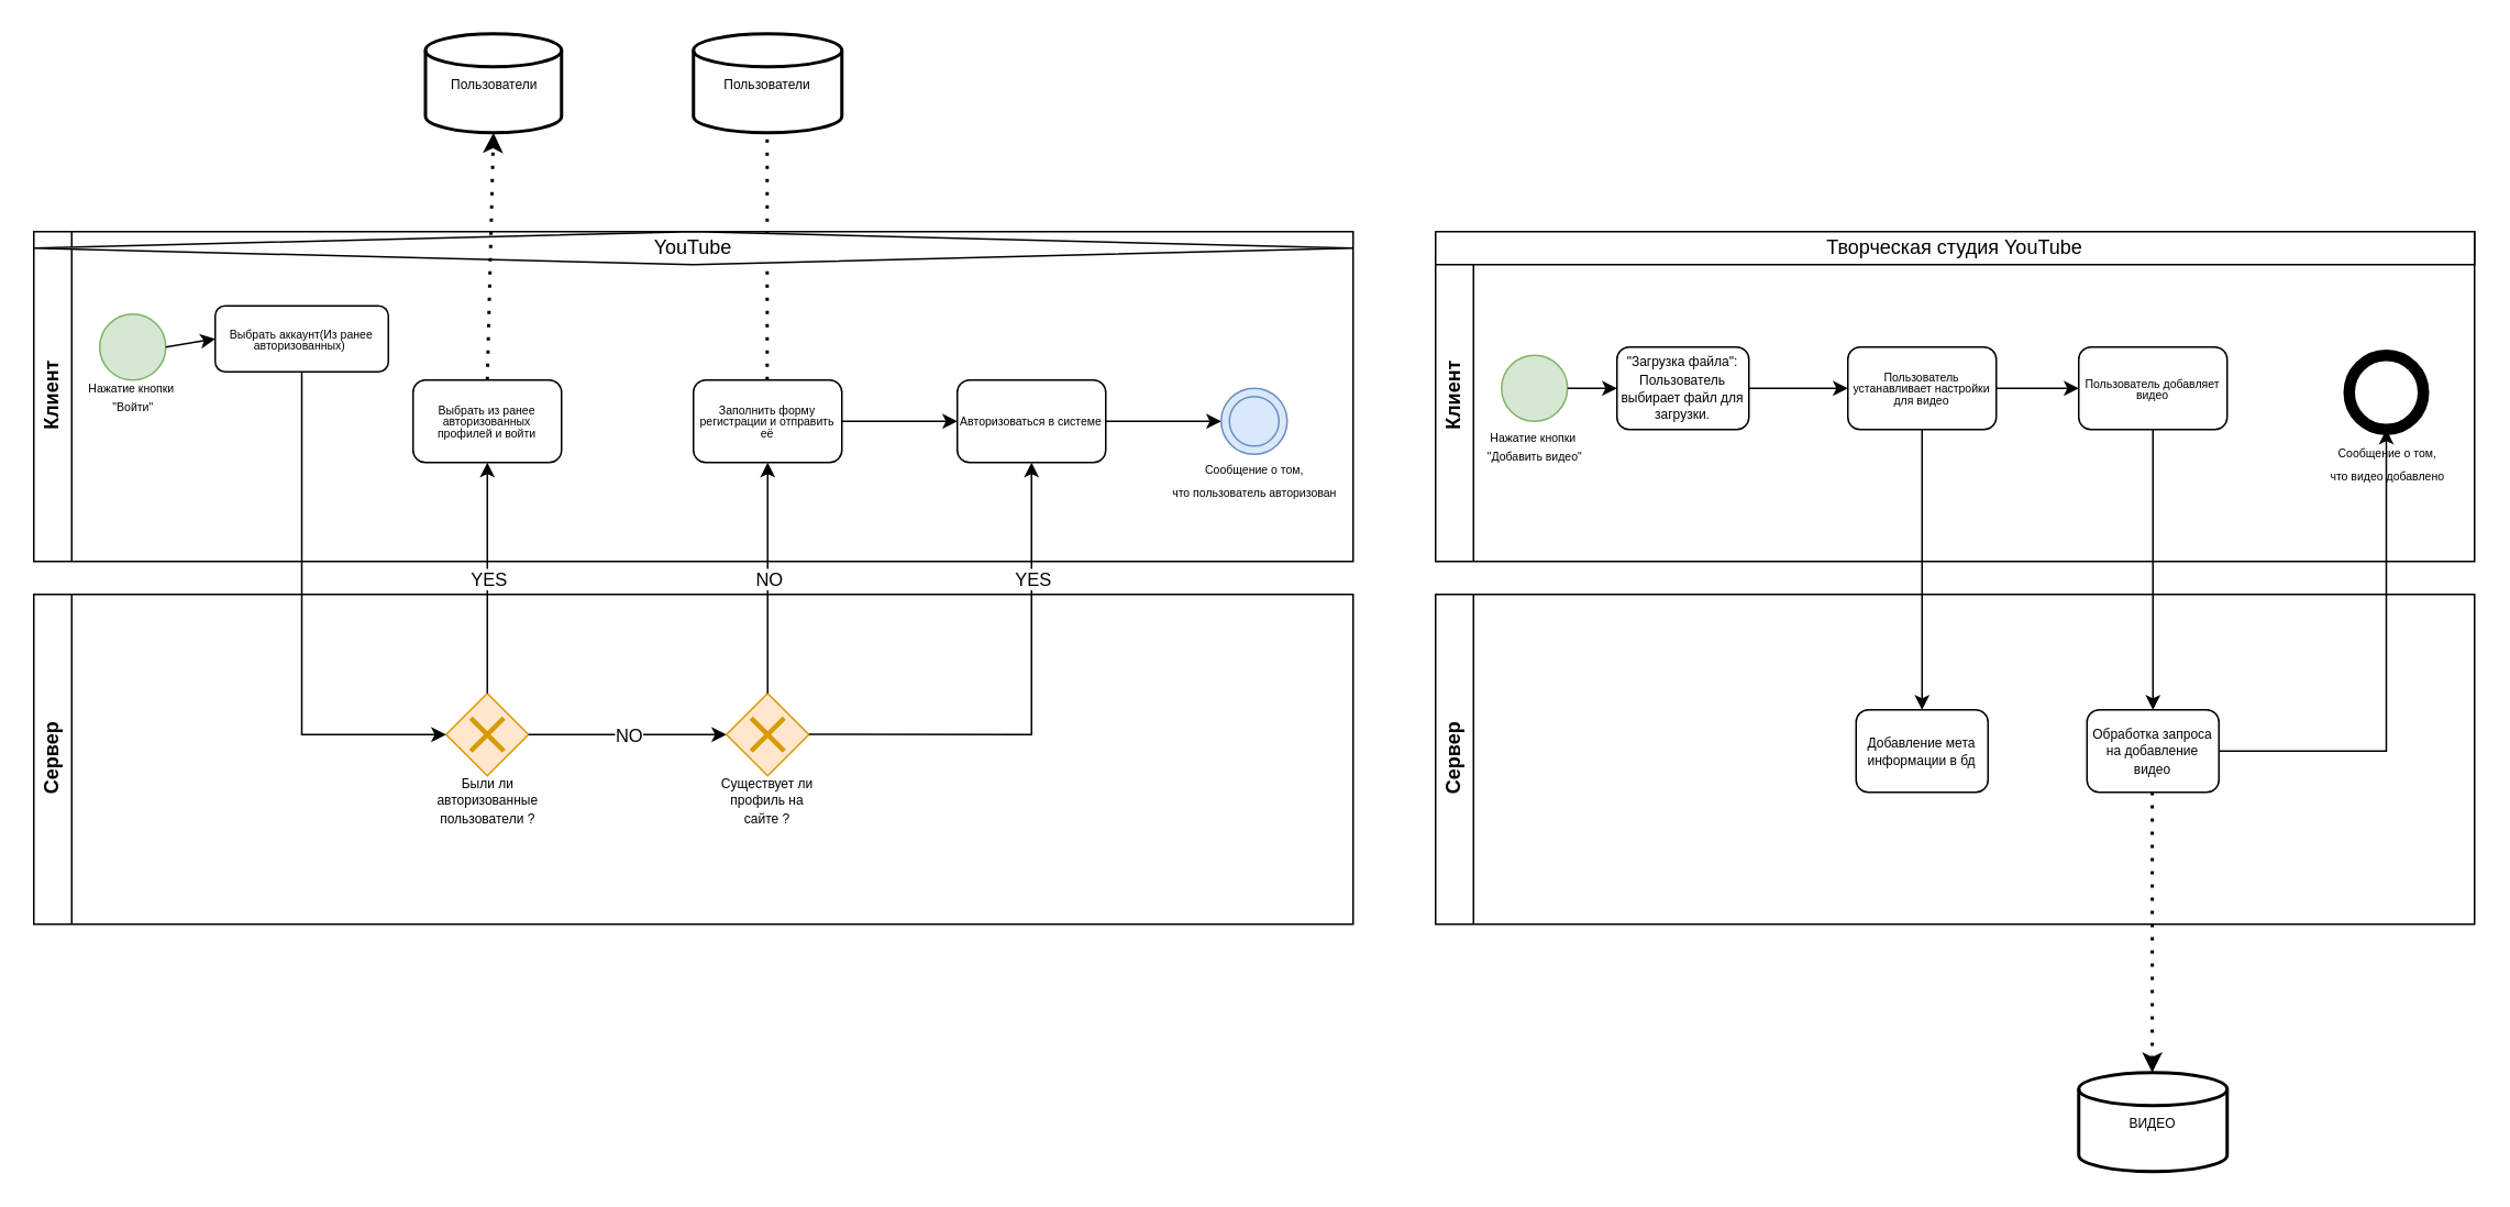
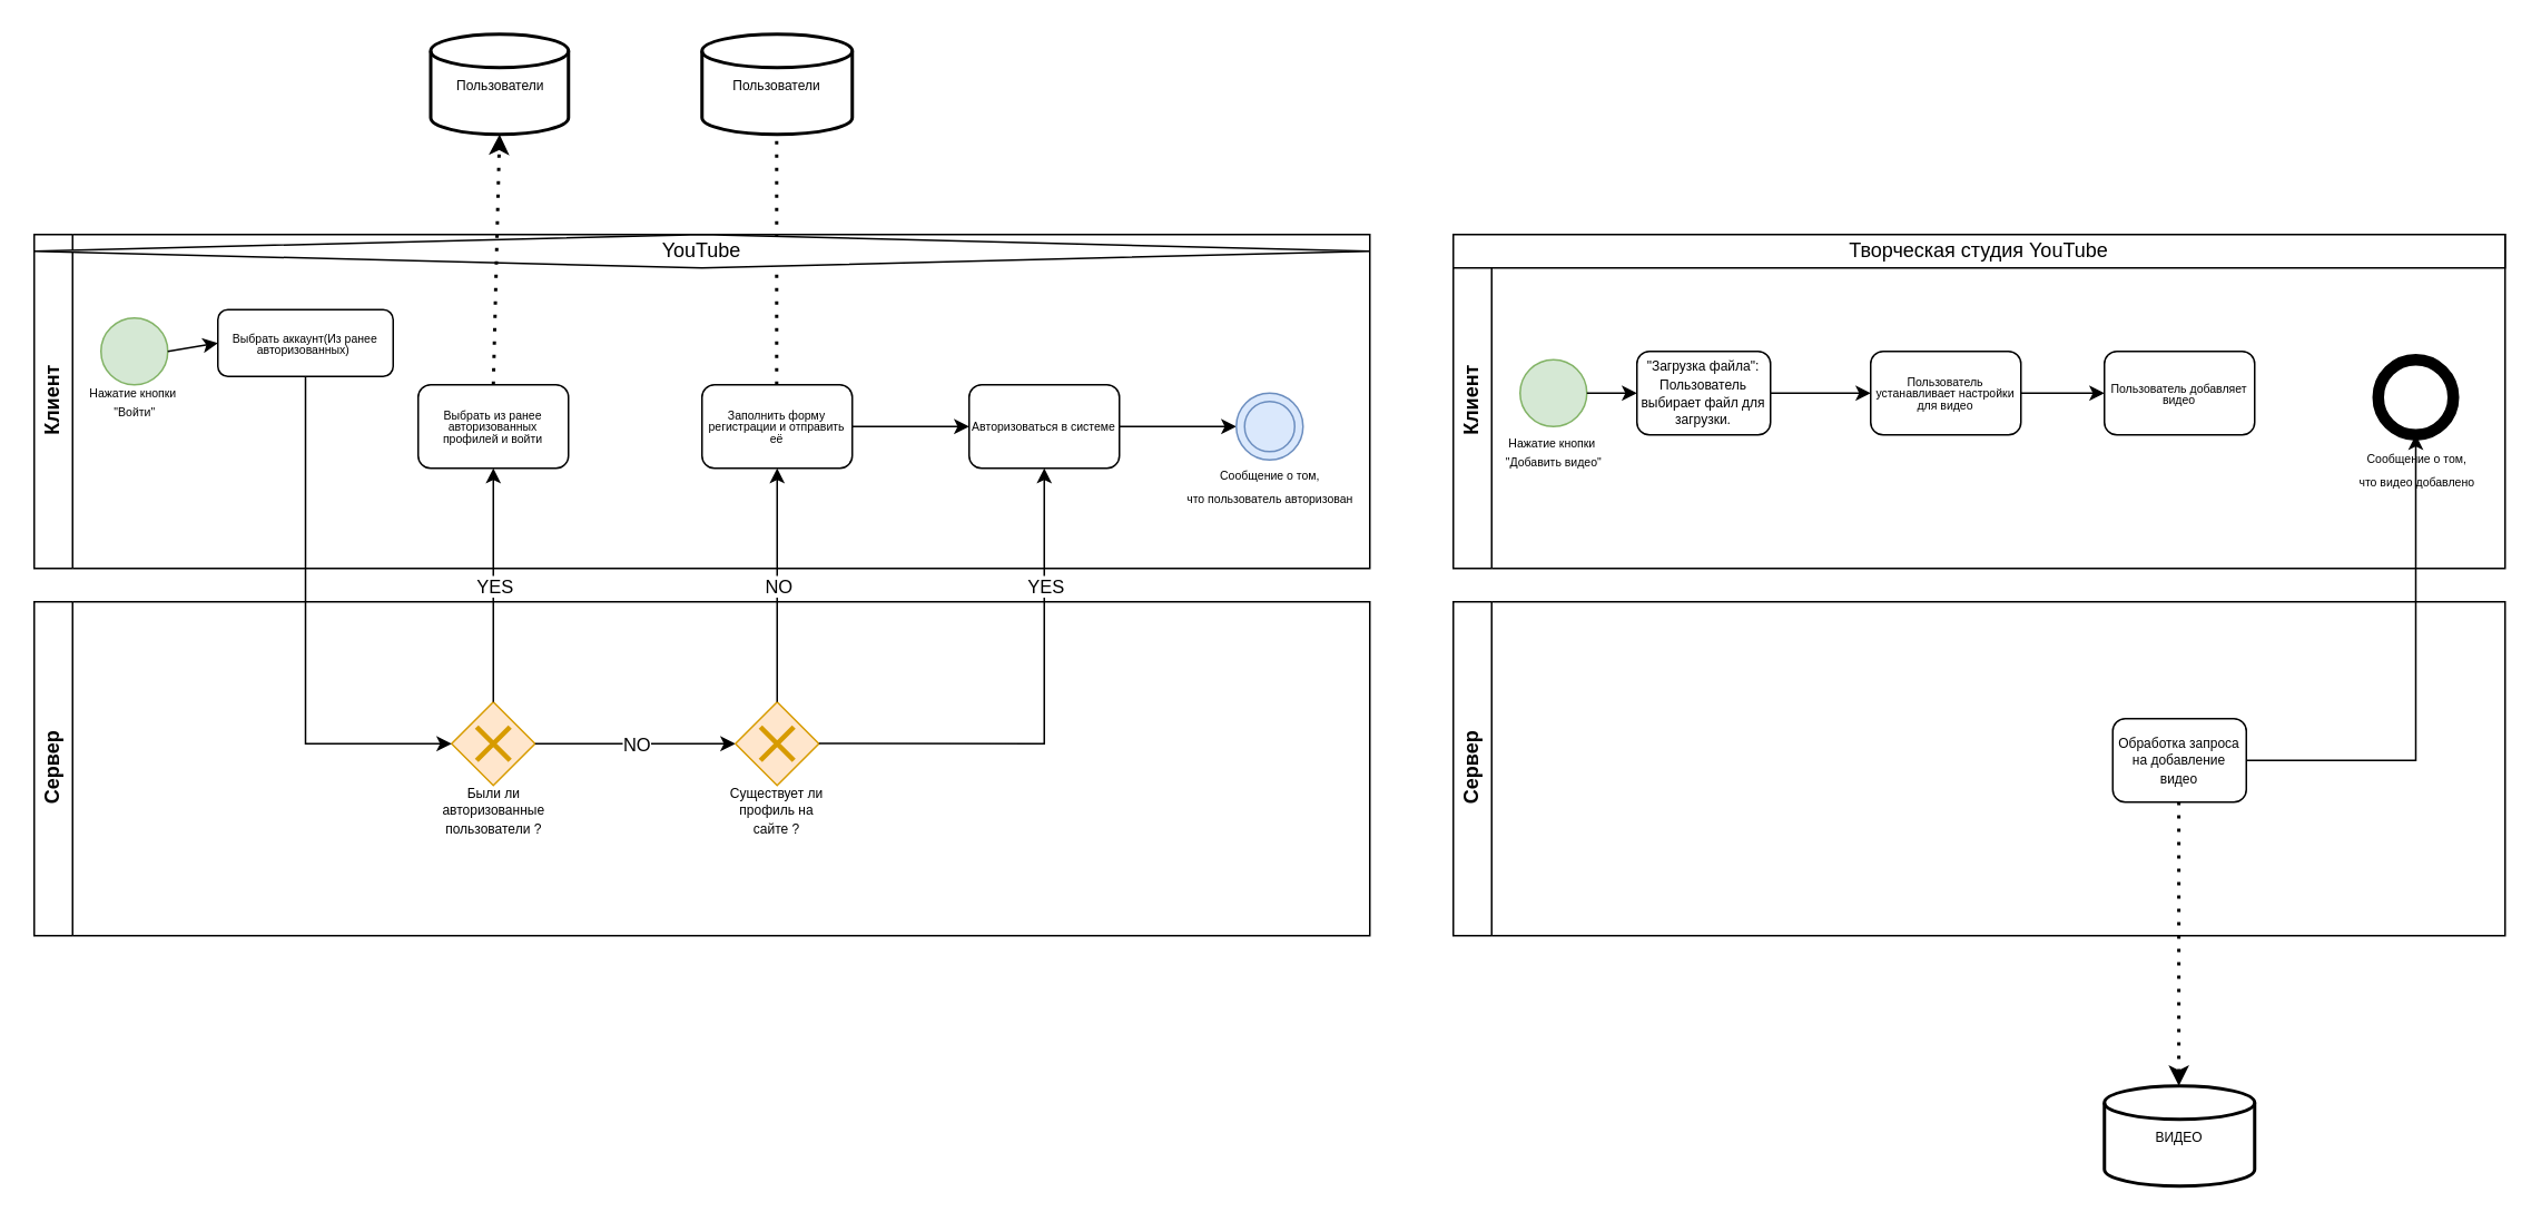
  <mxCell id="0" />
  <mxCell id="1" parent="0" />
  <mxCell id="2" value="Клиент" style="swimlane;horizontal=0;whiteSpace=wrap;html=1;" parent="1" vertex="1"><mxGeometry x="20" y="140" width="800" height="200" as="geometry" /></mxCell>
  <mxCell id="3" value="" style="ellipse;whiteSpace=wrap;html=1;aspect=fixed;fillColor=#d5e8d4;strokeColor=#82b366;" parent="2" vertex="1"><mxGeometry x="40" y="50" width="40" height="40" as="geometry" /></mxCell>
  <mxCell id="4" value="&lt;p style=&quot;line-height: 80%;&quot;&gt;&lt;font style=&quot;font-size: 7px;&quot;&gt;Нажатие кнопки&amp;nbsp;&lt;br&gt;&quot;Войти&quot;&lt;/font&gt;&lt;/p&gt;" style="text;html=1;align=center;verticalAlign=middle;resizable=0;points=[];autosize=1;strokeColor=none;fillColor=none;" parent="2" vertex="1"><mxGeometry x="20" y="70" width="80" height="60" as="geometry" /></mxCell>
  <mxCell id="5" value="&lt;p style=&quot;line-height: 40%;&quot;&gt;&lt;font style=&quot;font-size: 7px;&quot;&gt;Выбрать аккаунт(Из ранее авторизованных)&amp;nbsp;&lt;/font&gt;&lt;/p&gt;" style="rounded=1;whiteSpace=wrap;html=1;" parent="2" vertex="1"><mxGeometry x="110" y="45" width="105" height="40" as="geometry" /></mxCell>
  <mxCell id="6" value="" style="endArrow=classic;html=1;rounded=0;entryX=0;entryY=0.5;entryDx=0;entryDy=0;" parent="2" target="5" edge="1"><mxGeometry width="50" height="50" relative="1" as="geometry"><mxPoint x="80" y="70" as="sourcePoint" /><mxPoint x="190" y="60" as="targetPoint" /></mxGeometry></mxCell>
  <mxCell id="7" value="&lt;p style=&quot;line-height: 40%;&quot;&gt;&lt;font style=&quot;font-size: 7px;&quot;&gt;Выбрать из ранее авторизованных профилей и войти&lt;/font&gt;&lt;/p&gt;" style="rounded=1;whiteSpace=wrap;html=1;" parent="2" vertex="1"><mxGeometry x="230" y="90" width="90" height="50" as="geometry" /></mxCell>
  <mxCell id="8" style="edgeStyle=orthogonalEdgeStyle;rounded=0;orthogonalLoop=1;jettySize=auto;html=1;exitX=1;exitY=0.5;exitDx=0;exitDy=0;entryX=0;entryY=0.5;entryDx=0;entryDy=0;" parent="2" source="9" target="11" edge="1"><mxGeometry relative="1" as="geometry" /></mxCell>
  <mxCell id="9" value="&lt;p style=&quot;line-height: 40%;&quot;&gt;&lt;font style=&quot;font-size: 7px;&quot;&gt;Заполнить форму регистрации и отправить её&lt;/font&gt;&lt;/p&gt;" style="rounded=1;whiteSpace=wrap;html=1;" parent="2" vertex="1"><mxGeometry x="400" y="90" width="90" height="50" as="geometry" /></mxCell>
  <mxCell id="10" style="edgeStyle=orthogonalEdgeStyle;rounded=0;orthogonalLoop=1;jettySize=auto;html=1;exitX=1;exitY=0.5;exitDx=0;exitDy=0;entryX=0;entryY=0.5;entryDx=0;entryDy=0;" parent="2" source="11" target="12" edge="1"><mxGeometry relative="1" as="geometry" /></mxCell>
  <mxCell id="11" value="&lt;p style=&quot;line-height: 40%;&quot;&gt;&lt;font style=&quot;font-size: 7px;&quot;&gt;Авторизоваться в системе&lt;/font&gt;&lt;/p&gt;" style="rounded=1;whiteSpace=wrap;html=1;" parent="2" vertex="1"><mxGeometry x="560" y="90" width="90" height="50" as="geometry" /></mxCell>
  <mxCell id="12" value="" style="ellipse;whiteSpace=wrap;html=1;aspect=fixed;fillColor=#dae8fc;strokeColor=#6c8ebf;" parent="2" vertex="1"><mxGeometry x="720" y="95" width="40" height="40" as="geometry" /></mxCell>
  <mxCell id="13" value="" style="ellipse;whiteSpace=wrap;html=1;aspect=fixed;fillColor=#dae8fc;strokeColor=#6c8ebf;" parent="2" vertex="1"><mxGeometry x="725" y="100" width="30" height="30" as="geometry" /></mxCell>
  <mxCell id="14" value="" style="endArrow=classic;dashed=1;html=1;dashPattern=1 3;strokeWidth=2;rounded=0;exitX=0.5;exitY=0;exitDx=0;exitDy=0;startArrow=none;startFill=0;endFill=1;entryX=0.5;entryY=1;entryDx=0;entryDy=0;entryPerimeter=0;" parent="2" edge="1"><mxGeometry width="50" height="50" relative="1" as="geometry"><mxPoint x="444.71" y="90" as="sourcePoint" /><mxPoint x="444.71" y="-80" as="targetPoint" /></mxGeometry></mxCell>
  <mxCell id="15" value="&lt;p style=&quot;line-height: 0%;&quot;&gt;&lt;span style=&quot;font-size: 7px;&quot;&gt;&amp;nbsp;Сообщение о том,&amp;nbsp;&lt;/span&gt;&lt;/p&gt;&lt;p style=&quot;line-height: 0%;&quot;&gt;&lt;span style=&quot;font-size: 7px;&quot;&gt;что пользователь авторизован&lt;/span&gt;&lt;/p&gt;" style="text;html=1;align=center;verticalAlign=middle;resizable=0;points=[];autosize=1;strokeColor=none;fillColor=none;" parent="2" vertex="1"><mxGeometry x="675" y="125" width="130" height="50" as="geometry" /></mxCell>
  <mxCell id="16" value="Сервер" style="swimlane;horizontal=0;whiteSpace=wrap;html=1;" parent="1" vertex="1"><mxGeometry x="20" y="360" width="800" height="200" as="geometry" /></mxCell>
  <mxCell id="17" value="" style="rhombus;whiteSpace=wrap;html=1;fillColor=#ffe6cc;strokeColor=#d79b00;" parent="16" vertex="1"><mxGeometry x="250" y="60" width="50" height="50" as="geometry" /></mxCell>
  <mxCell id="18" value="&lt;p style=&quot;line-height: 80%;&quot;&gt;&lt;font style=&quot;font-size: 8px;&quot;&gt;Были ли авторизованные пользователи ?&lt;/font&gt;&lt;/p&gt;" style="text;html=1;strokeColor=none;fillColor=none;align=center;verticalAlign=middle;whiteSpace=wrap;rounded=0;" parent="16" vertex="1"><mxGeometry x="242.5" y="110" width="65" height="30" as="geometry" /></mxCell>
  <mxCell id="19" value="" style="shape=umlDestroy;whiteSpace=wrap;html=1;strokeWidth=3;targetShapes=umlLifeline;fillColor=#ffe6cc;strokeColor=#d79b00;" parent="16" vertex="1"><mxGeometry x="265" y="75" width="20" height="20" as="geometry" /></mxCell>
  <mxCell id="20" value="" style="endArrow=classic;html=1;rounded=0;exitX=1;exitY=0.5;exitDx=0;exitDy=0;entryX=0;entryY=0.5;entryDx=0;entryDy=0;" parent="16" source="17" target="22" edge="1"><mxGeometry relative="1" as="geometry"><mxPoint x="300" y="82.5" as="sourcePoint" /><mxPoint x="420" y="87.5" as="targetPoint" /></mxGeometry></mxCell>
  <mxCell id="21" value="NO" style="edgeLabel;resizable=0;html=1;align=center;verticalAlign=middle;" parent="20" connectable="0" vertex="1"><mxGeometry relative="1" as="geometry" /></mxCell>
  <mxCell id="22" value="" style="rhombus;whiteSpace=wrap;html=1;fillColor=#ffe6cc;strokeColor=#d79b00;" parent="16" vertex="1"><mxGeometry x="420" y="60" width="50" height="50" as="geometry" /></mxCell>
  <mxCell id="23" value="" style="shape=umlDestroy;whiteSpace=wrap;html=1;strokeWidth=3;targetShapes=umlLifeline;fillColor=#ffe6cc;strokeColor=#d79b00;" parent="16" vertex="1"><mxGeometry x="435" y="75" width="20" height="20" as="geometry" /></mxCell>
  <mxCell id="24" value="&lt;p style=&quot;line-height: 80%;&quot;&gt;&lt;font style=&quot;font-size: 8px;&quot;&gt;Существует ли профиль на сайте ?&lt;/font&gt;&lt;/p&gt;" style="text;html=1;strokeColor=none;fillColor=none;align=center;verticalAlign=middle;whiteSpace=wrap;rounded=0;" parent="16" vertex="1"><mxGeometry x="415" y="110" width="60" height="30" as="geometry" /></mxCell>
  <mxCell id="25" value="" style="endArrow=classic;html=1;rounded=0;exitX=1;exitY=0.5;exitDx=0;exitDy=0;entryX=0.5;entryY=1;entryDx=0;entryDy=0;" parent="16" target="11" edge="1"><mxGeometry relative="1" as="geometry"><mxPoint x="470" y="84.75" as="sourcePoint" /><mxPoint x="590" y="84.75" as="targetPoint" /><Array as="points"><mxPoint x="605" y="85" /></Array></mxGeometry></mxCell>
  <mxCell id="26" value="YES" style="edgeLabel;resizable=0;html=1;align=center;verticalAlign=middle;" parent="25" connectable="0" vertex="1"><mxGeometry relative="1" as="geometry"><mxPoint y="-80" as="offset" /></mxGeometry></mxCell>
  <mxCell id="27" value="YouTube" style="rhombus;whiteSpace=wrap;html=1;" parent="1" vertex="1"><mxGeometry x="20" y="140" width="800" height="20" as="geometry" /></mxCell>
  <mxCell id="28" style="edgeStyle=orthogonalEdgeStyle;rounded=0;orthogonalLoop=1;jettySize=auto;html=1;exitX=0.5;exitY=1;exitDx=0;exitDy=0;entryX=0;entryY=0.5;entryDx=0;entryDy=0;" parent="1" source="5" target="17" edge="1"><mxGeometry relative="1" as="geometry" /></mxCell>
  <mxCell id="29" value="" style="endArrow=classic;html=1;rounded=0;exitX=0.5;exitY=0;exitDx=0;exitDy=0;entryX=0.5;entryY=1;entryDx=0;entryDy=0;" parent="1" source="17" target="7" edge="1"><mxGeometry relative="1" as="geometry"><mxPoint x="200" y="340" as="sourcePoint" /><mxPoint x="360" y="340" as="targetPoint" /></mxGeometry></mxCell>
  <mxCell id="30" value="YES" style="edgeLabel;resizable=0;html=1;align=center;verticalAlign=middle;" parent="29" connectable="0" vertex="1"><mxGeometry relative="1" as="geometry" /></mxCell>
  <mxCell id="31" value="" style="endArrow=classic;html=1;rounded=0;exitX=0.5;exitY=0;exitDx=0;exitDy=0;entryX=0.5;entryY=1;entryDx=0;entryDy=0;" parent="1" source="22" target="9" edge="1"><mxGeometry relative="1" as="geometry"><mxPoint x="290" y="380" as="sourcePoint" /><mxPoint x="390" y="380" as="targetPoint" /></mxGeometry></mxCell>
  <mxCell id="32" value="NO" style="edgeLabel;resizable=0;html=1;align=center;verticalAlign=middle;" parent="31" connectable="0" vertex="1"><mxGeometry relative="1" as="geometry" /></mxCell>
  <mxCell id="33" value="" style="endArrow=classic;dashed=1;html=1;dashPattern=1 3;strokeWidth=2;rounded=0;exitX=0.5;exitY=0;exitDx=0;exitDy=0;startArrow=none;startFill=0;endFill=1;entryX=0.5;entryY=1;entryDx=0;entryDy=0;entryPerimeter=0;" parent="1" source="7" target="34" edge="1"><mxGeometry width="50" height="50" relative="1" as="geometry"><mxPoint x="330" y="300" as="sourcePoint" /><mxPoint x="295" y="90" as="targetPoint" /></mxGeometry></mxCell>
  <mxCell id="34" value="&lt;font style=&quot;font-size: 8px;&quot;&gt;Пользователи&lt;/font&gt;" style="strokeWidth=2;html=1;shape=mxgraph.flowchart.database;whiteSpace=wrap;" parent="1" vertex="1"><mxGeometry x="257.5" width="82.5" height="60" as="geometry" y="20" /></mxCell>
  <mxCell id="35" value="&lt;font style=&quot;font-size: 8px;&quot;&gt;Пользователи&lt;/font&gt;" style="strokeWidth=2;html=1;shape=mxgraph.flowchart.database;whiteSpace=wrap;" parent="1" vertex="1"><mxGeometry x="420" width="90" height="60" as="geometry" y="20" /></mxCell>
  <mxCell id="36" value="Клиент" style="swimlane;horizontal=0;whiteSpace=wrap;html=1;" parent="1" vertex="1"><mxGeometry x="870" y="140" width="630" height="200" as="geometry" /></mxCell>
  <mxCell id="37" value="" style="ellipse;whiteSpace=wrap;html=1;aspect=fixed;fillColor=#d5e8d4;strokeColor=#82b366;" parent="36" vertex="1"><mxGeometry x="40" y="75" width="40" height="40" as="geometry" /></mxCell>
  <mxCell id="38" value="&lt;p style=&quot;line-height: 80%;&quot;&gt;&lt;font style=&quot;font-size: 7px;&quot;&gt;Нажатие кнопки&amp;nbsp;&lt;br&gt;&quot;Добавить видео&quot;&lt;/font&gt;&lt;/p&gt;" style="text;html=1;align=center;verticalAlign=middle;resizable=0;points=[];autosize=1;strokeColor=none;fillColor=none;" parent="36" vertex="1"><mxGeometry x="20" y="100" width="80" height="60" as="geometry" /></mxCell>
  <mxCell id="39" style="edgeStyle=orthogonalEdgeStyle;rounded=0;orthogonalLoop=1;jettySize=auto;html=1;exitX=1;exitY=0.5;exitDx=0;exitDy=0;entryX=0;entryY=0.5;entryDx=0;entryDy=0;" parent="36" source="40" target="43" edge="1"><mxGeometry relative="1" as="geometry" /></mxCell>
  <mxCell id="40" value="&lt;p style=&quot;line-height: 80%;&quot;&gt;&lt;font style=&quot;font-size: 8px;&quot;&gt;&quot;Загрузка файла&quot;: Пользователь выбирает файл для загрузки.&lt;/font&gt;&lt;/p&gt;" style="rounded=1;whiteSpace=wrap;html=1;" parent="36" vertex="1"><mxGeometry x="110" y="70" width="80" height="50" as="geometry" /></mxCell>
  <mxCell id="41" value="" style="endArrow=classic;html=1;rounded=0;entryX=0;entryY=0.5;entryDx=0;entryDy=0;" parent="36" target="40" edge="1"><mxGeometry width="50" height="50" relative="1" as="geometry"><mxPoint x="80" y="95" as="sourcePoint" /><mxPoint x="190" y="85" as="targetPoint" /></mxGeometry></mxCell>
  <mxCell id="42" style="edgeStyle=orthogonalEdgeStyle;rounded=0;orthogonalLoop=1;jettySize=auto;html=1;exitX=1;exitY=0.5;exitDx=0;exitDy=0;entryX=0;entryY=0.5;entryDx=0;entryDy=0;" parent="36" source="43" target="46" edge="1"><mxGeometry relative="1" as="geometry" /></mxCell>
  <mxCell id="43" value="&lt;p style=&quot;line-height: 40%;&quot;&gt;&lt;font style=&quot;font-size: 7px;&quot;&gt;Пользователь устанавливает настройки для видео&lt;/font&gt;&lt;/p&gt;" style="rounded=1;whiteSpace=wrap;html=1;" parent="36" vertex="1"><mxGeometry x="250" y="70" width="90" height="50" as="geometry" /></mxCell>
  <mxCell id="44" value="&lt;p style=&quot;line-height: 0%;&quot;&gt;&lt;span style=&quot;font-size: 7px;&quot;&gt;&amp;nbsp;Сообщение о том,&amp;nbsp;&lt;/span&gt;&lt;/p&gt;&lt;p style=&quot;line-height: 0%;&quot;&gt;&lt;span style=&quot;font-size: 7px;&quot;&gt;что видео добавлено&lt;/span&gt;&lt;/p&gt;" style="text;html=1;align=center;verticalAlign=middle;resizable=0;points=[];autosize=1;strokeColor=none;fillColor=none;" parent="36" vertex="1"><mxGeometry x="531.5" y="115" width="90" height="50" as="geometry" /></mxCell>
  <mxCell id="45" value="Творческая студия YouTube" style="rounded=0;whiteSpace=wrap;html=1;" parent="36" vertex="1"><mxGeometry width="630" height="20" as="geometry" /></mxCell>
  <mxCell id="46" value="&lt;p style=&quot;line-height: 40%;&quot;&gt;&lt;font style=&quot;font-size: 7px;&quot;&gt;Пользователь добавляет видео&lt;/font&gt;&lt;/p&gt;" style="rounded=1;whiteSpace=wrap;html=1;" parent="36" vertex="1"><mxGeometry x="390" y="70" width="90" height="50" as="geometry" /></mxCell>
  <mxCell id="47" value="" style="ellipse;whiteSpace=wrap;html=1;aspect=fixed;strokeWidth=7;" parent="36" vertex="1"><mxGeometry x="554" y="75" width="45" height="45" as="geometry" /></mxCell>
  <mxCell id="48" value="Сервер" style="swimlane;horizontal=0;whiteSpace=wrap;html=1;" parent="1" vertex="1"><mxGeometry x="870" y="360" width="630" height="200" as="geometry" /></mxCell>
- <mxCell id="49" value="&lt;p style=&quot;line-height: 80%;&quot;&gt;&lt;span style=&quot;font-size: 8px;&quot;&gt;Добавление мета информации в бд&lt;/span&gt;&lt;/p&gt;" style="rounded=1;whiteSpace=wrap;html=1;" parent="48" vertex="1"><mxGeometry x="255" y="70" width="80" height="50" as="geometry" /></mxCell>
  <mxCell id="50" value="&lt;p style=&quot;line-height: 80%;&quot;&gt;&lt;span style=&quot;font-size: 8px;&quot;&gt;Обработка запроса на добавление видео&lt;/span&gt;&lt;/p&gt;" style="rounded=1;whiteSpace=wrap;html=1;" parent="48" vertex="1"><mxGeometry x="395" y="70" width="80" height="50" as="geometry" /></mxCell>
  <mxCell id="51" value="&lt;font style=&quot;font-size: 8px;&quot;&gt;ВИДЕО&lt;/font&gt;" style="strokeWidth=2;html=1;shape=mxgraph.flowchart.database;whiteSpace=wrap;" parent="1" vertex="1"><mxGeometry x="1260" y="650" width="90" height="60" as="geometry" /></mxCell>
- <mxCell id="52" style="edgeStyle=orthogonalEdgeStyle;rounded=0;orthogonalLoop=1;jettySize=auto;html=1;" parent="1" source="46" target="50" edge="1"><mxGeometry relative="1" as="geometry" /></mxCell>
  <mxCell id="53" value="" style="endArrow=none;dashed=1;html=1;dashPattern=1 3;strokeWidth=2;rounded=0;exitX=0.5;exitY=0;exitDx=0;exitDy=0;startArrow=classic;startFill=1;endFill=0;entryX=0.5;entryY=1;entryDx=0;entryDy=0;entryPerimeter=0;" parent="1" edge="1"><mxGeometry width="50" height="50" relative="1" as="geometry"><mxPoint x="1304.58" y="650" as="sourcePoint" /><mxPoint x="1304.58" y="480" as="targetPoint" /></mxGeometry></mxCell>
  <mxCell id="54" style="edgeStyle=orthogonalEdgeStyle;rounded=0;orthogonalLoop=1;jettySize=auto;html=1;" parent="1" source="50" target="47" edge="1"><mxGeometry relative="1" as="geometry" /></mxCell>
- <mxCell id="55" value="" style="endArrow=classic;html=1;rounded=0;exitX=0.5;exitY=1;exitDx=0;exitDy=0;entryX=0.5;entryY=0;entryDx=0;entryDy=0;" edge="1" parent="1" source="43" target="49"><mxGeometry width="50" height="50" relative="1" as="geometry"><mxPoint x="1160" y="320" as="sourcePoint" /><mxPoint x="1210" y="270" as="targetPoint" /></mxGeometry></mxCell>
